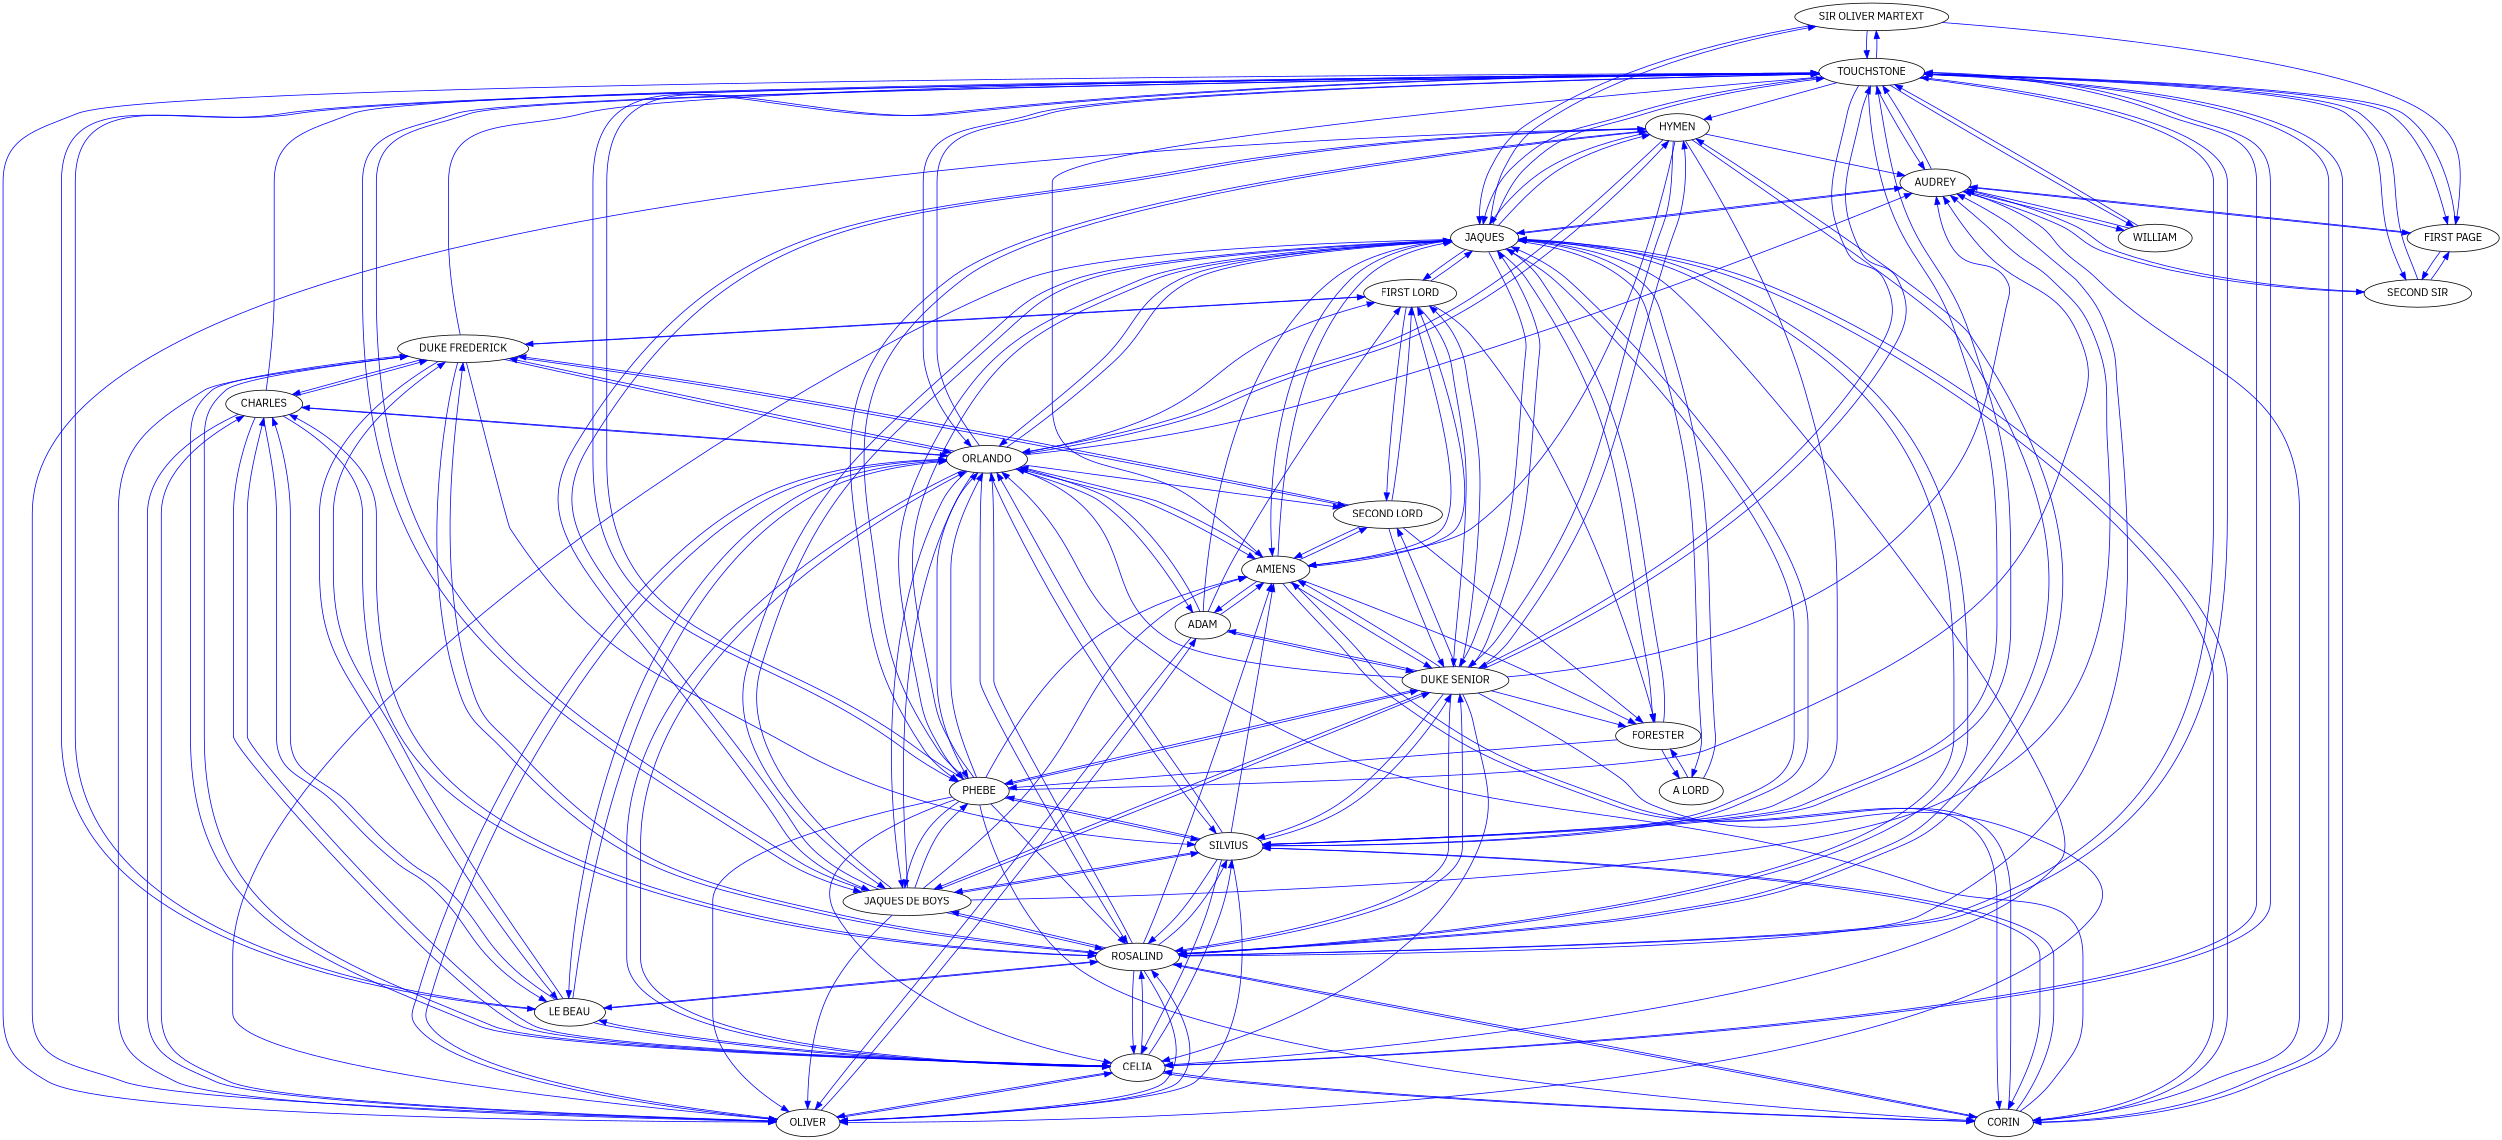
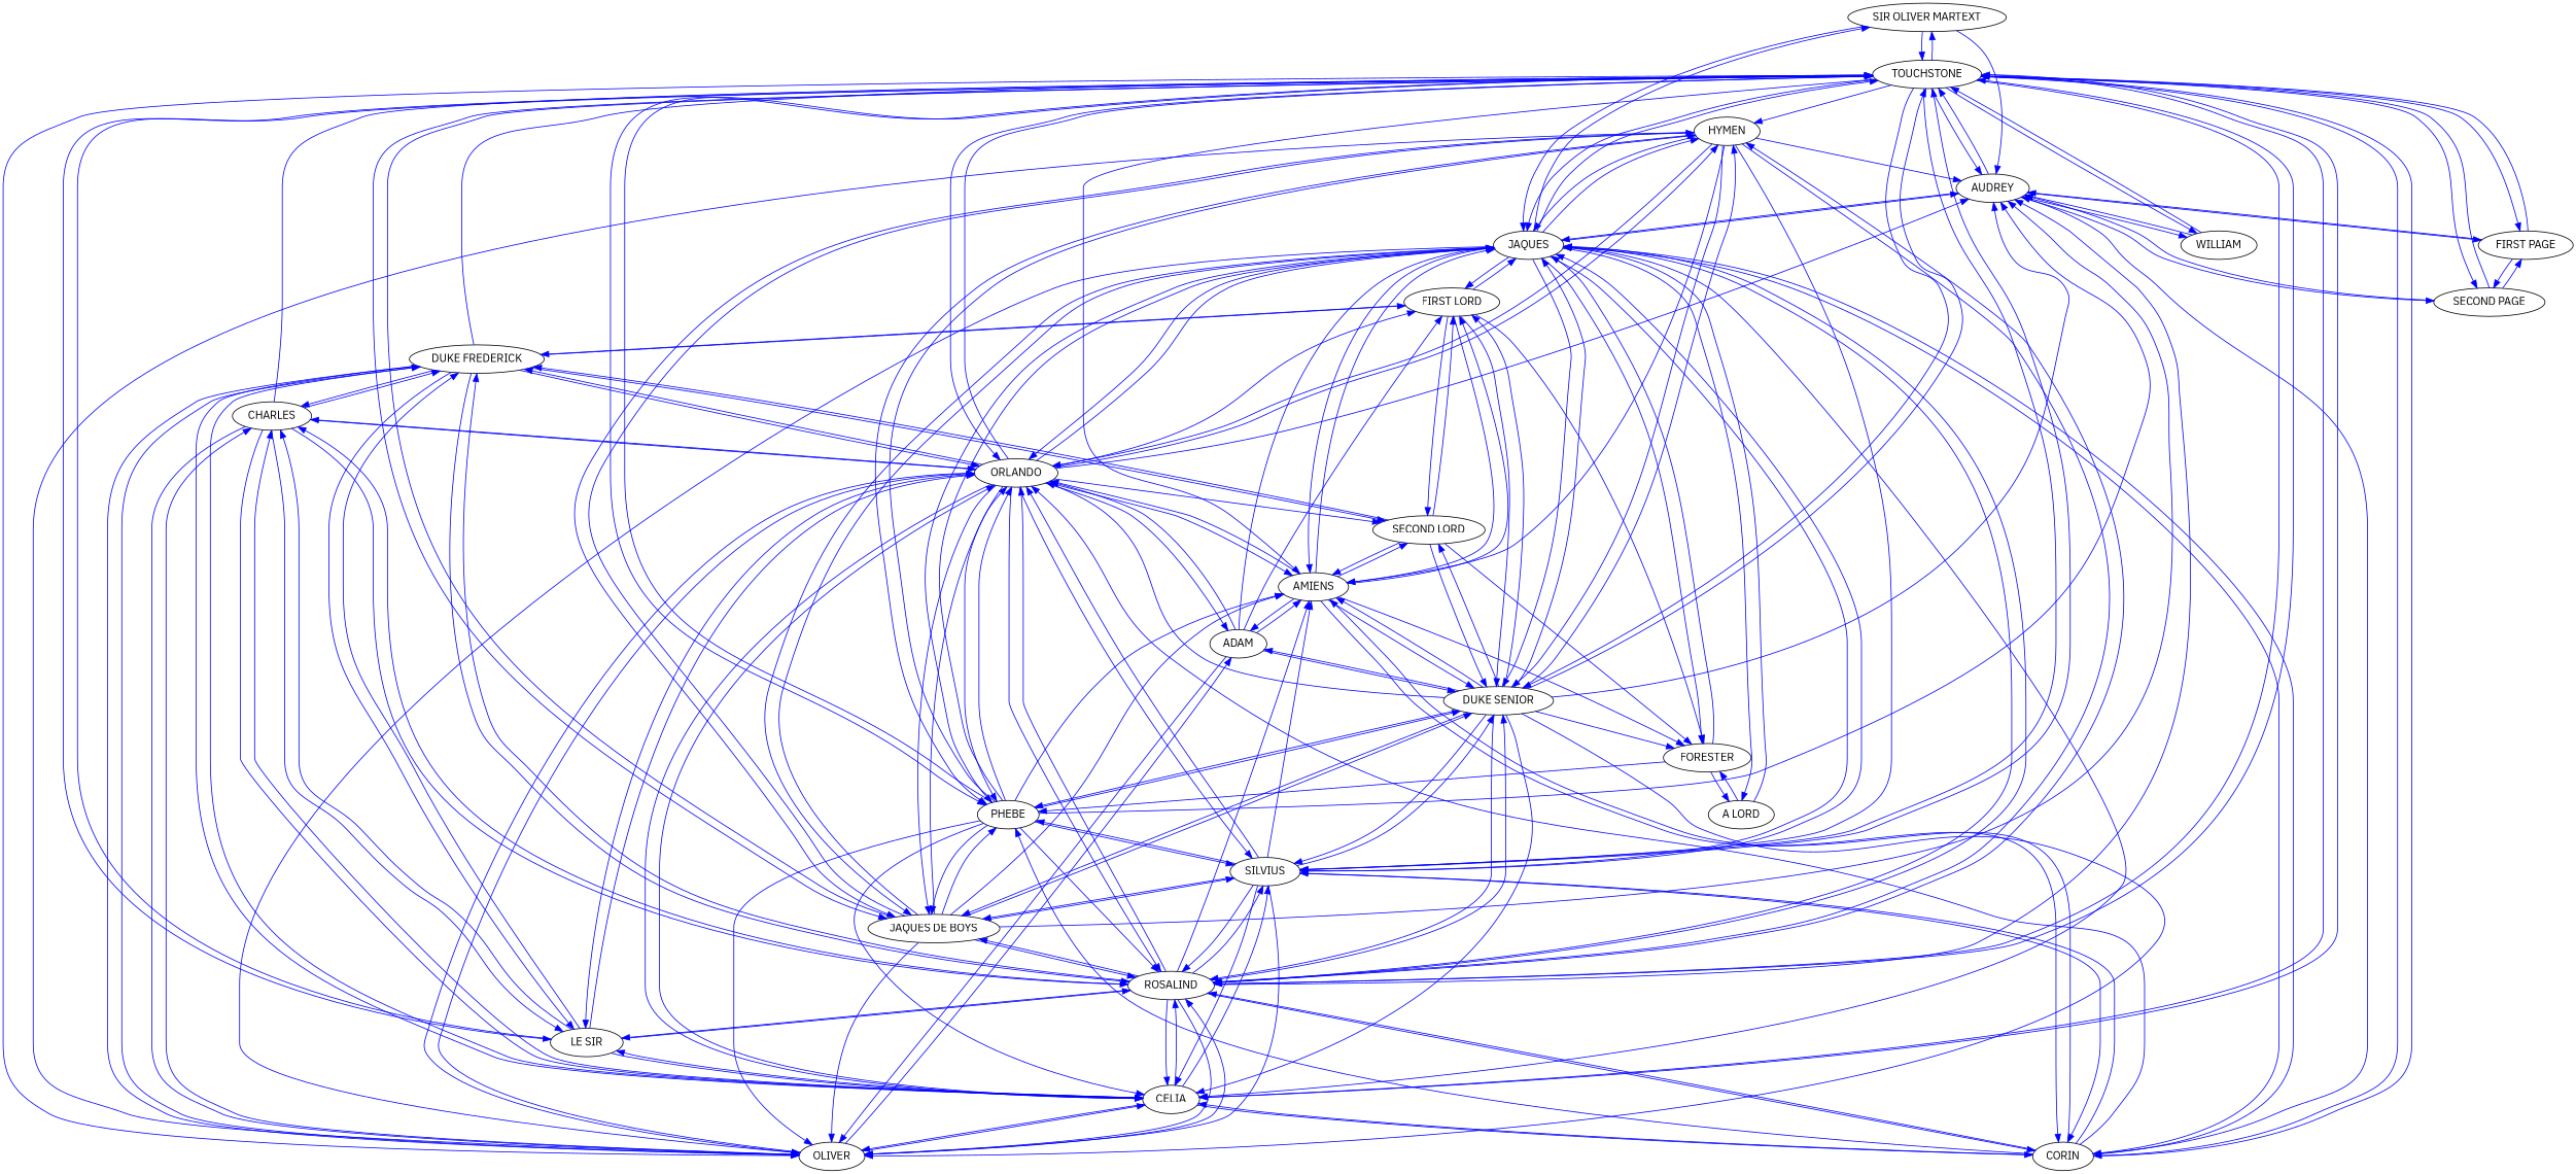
  strict digraph {
    fontname="IBM Plex Sans"
    node [fontname="IBM Plex Sans"]
    edge [color=blue fontname="IBM Plex Sans" weight=17]
    "SIR OLIVER MARTEXT"
    TOUCHSTONE
    AUDREY
    JAQUES
    AMIENS
    CELIA
    OLIVER
-   "SECOND PAGE" [label="SECOND SIR"]
+   "SECOND PAGE"
    WILLIAM
    "FIRST PAGE"
    ROSALIND
    CORIN
-   "LE BEAU"
+   "LE BEAU" [label="LE SIR"]
    "JAQUES DE BOYS"
    "DUKE SENIOR"
    ORLANDO
    PHEBE
    SILVIUS
    HYMEN
    FORESTER
    "A LORD"
    "FIRST LORD"
    ADAM
    "SECOND LORD"
    CHARLES
    "DUKE FREDERICK"
    "SIR OLIVER MARTEXT" -> TOUCHSTONE [weight=2]
-   "SIR OLIVER MARTEXT" -> "FIRST PAGE" [weight=2]
+   "SIR OLIVER MARTEXT" -> AUDREY [weight=2]
    "SIR OLIVER MARTEXT" -> JAQUES [weight=2]
    TOUCHSTONE -> "SIR OLIVER MARTEXT" [weight=24]
    TOUCHSTONE -> AUDREY [weight=165]
    TOUCHSTONE -> JAQUES [weight=115]
    TOUCHSTONE -> AMIENS [weight=49]
    TOUCHSTONE -> CELIA [weight=48]
    TOUCHSTONE -> OLIVER [weight=49]
    TOUCHSTONE -> "SECOND PAGE" [weight=9]
    TOUCHSTONE -> WILLIAM [weight=33]
    TOUCHSTONE -> "FIRST PAGE" [weight=9]
    TOUCHSTONE -> ROSALIND [weight=118]
    TOUCHSTONE -> CORIN [weight=80]
    TOUCHSTONE -> "LE BEAU" [weight=7]
    TOUCHSTONE -> "JAQUES DE BOYS" [weight=49]
    TOUCHSTONE -> "DUKE SENIOR" [weight=49]
    TOUCHSTONE -> ORLANDO [weight=113]
    TOUCHSTONE -> PHEBE [weight=49]
    TOUCHSTONE -> SILVIUS [weight=49]
    TOUCHSTONE -> HYMEN [weight=31]
    AUDREY -> TOUCHSTONE [weight=18]
    AUDREY -> JAQUES [weight=9]
    AUDREY -> "SECOND PAGE" [weight=3]
    AUDREY -> WILLIAM [weight=2]
    AUDREY -> "FIRST PAGE" [weight=3]
    JAQUES -> "SIR OLIVER MARTEXT" [weight=10]
    JAQUES -> TOUCHSTONE [weight=43]
    JAQUES -> AUDREY [weight=43]
    JAQUES -> AMIENS [weight=168]
    JAQUES -> CELIA [weight=37]
    JAQUES -> OLIVER [weight=29]
    JAQUES -> ROSALIND [weight=66]
    JAQUES -> CORIN [weight=40]
    JAQUES -> "JAQUES DE BOYS" [weight=29]
    JAQUES -> "DUKE SENIOR" [weight=128]
    JAQUES -> ORLANDO [weight=82]
    JAQUES -> PHEBE [weight=29]
    JAQUES -> SILVIUS [weight=29]
    JAQUES -> HYMEN [weight=15]
    JAQUES -> FORESTER [weight=8]
    JAQUES -> "A LORD" [weight=8]
    JAQUES -> "FIRST LORD" [weight=99]
    AMIENS -> JAQUES [weight=34]
    AMIENS -> CORIN
    AMIENS -> "DUKE SENIOR" [weight=20]
    AMIENS -> ORLANDO
    AMIENS -> FORESTER [weight=3]
    AMIENS -> "FIRST LORD" [weight=20]
    AMIENS -> ADAM
    AMIENS -> "SECOND LORD" [weight=3]
    CELIA -> TOUCHSTONE [weight=95]
    CELIA -> OLIVER [weight=18]
    CELIA -> ROSALIND [weight=276]
    CELIA -> CORIN [weight=39]
    CELIA -> "LE BEAU" [weight=32]
    CELIA -> ORLANDO [weight=97]
    CELIA -> SILVIUS [weight=1]
    CELIA -> CHARLES [weight=25]
    CELIA -> "DUKE FREDERICK" [weight=26]
    OLIVER -> CELIA [weight=79]
    OLIVER -> ROSALIND [weight=80]
    OLIVER -> ORLANDO [weight=22]
    OLIVER -> ADAM [weight=13]
    OLIVER -> CHARLES [weight=28]
    OLIVER -> "DUKE FREDERICK" [weight=2]
    "SECOND PAGE" -> TOUCHSTONE [weight=22]
    "SECOND PAGE" -> AUDREY [weight=22]
    "SECOND PAGE" -> "FIRST PAGE" [weight=22]
    WILLIAM -> TOUCHSTONE [weight=11]
    WILLIAM -> AUDREY [weight=11]
    "FIRST PAGE" -> TOUCHSTONE [weight=5]
    "FIRST PAGE" -> AUDREY [weight=5]
    "FIRST PAGE" -> "SECOND PAGE" [weight=5]
    ROSALIND -> TOUCHSTONE [weight=111]
    ROSALIND -> AUDREY [weight=27]
    ROSALIND -> JAQUES [weight=34]
    ROSALIND -> AMIENS [weight=43]
    ROSALIND -> CELIA [weight=571]
    ROSALIND -> OLIVER [weight=57]
    ROSALIND -> CORIN [weight=82]
    ROSALIND -> "LE BEAU" [weight=33]
    ROSALIND -> "JAQUES DE BOYS" [weight=43]
    ROSALIND -> "DUKE SENIOR" [weight=43]
    ROSALIND -> ORLANDO [weight=412]
    ROSALIND -> SILVIUS [weight=165]
    ROSALIND -> HYMEN [weight=27]
    ROSALIND -> CHARLES [weight=24]
    ROSALIND -> "DUKE FREDERICK" [weight=28]
    CORIN -> TOUCHSTONE [weight=58]
    CORIN -> AUDREY [weight=1]
    CORIN -> JAQUES [weight=1]
    CORIN -> AMIENS [weight=1]
    CORIN -> CELIA [weight=36]
    CORIN -> ROSALIND [weight=36]
    CORIN -> ORLANDO [weight=31]
    CORIN -> SILVIUS [weight=3]
    "LE BEAU" -> TOUCHSTONE [weight=46]
    "LE BEAU" -> CELIA [weight=24]
    "LE BEAU" -> ROSALIND [weight=24]
    "LE BEAU" -> ORLANDO [weight=25]
    "LE BEAU" -> CHARLES [weight=25]
    "LE BEAU" -> "DUKE FREDERICK" [weight=3]
    "JAQUES DE BOYS" -> TOUCHSTONE
    "JAQUES DE BOYS" -> AUDREY
    "JAQUES DE BOYS" -> JAQUES
    "JAQUES DE BOYS" -> AMIENS
    "JAQUES DE BOYS" -> OLIVER
    "JAQUES DE BOYS" -> ROSALIND
    "JAQUES DE BOYS" -> "DUKE SENIOR"
    "JAQUES DE BOYS" -> ORLANDO
    "JAQUES DE BOYS" -> PHEBE
    "JAQUES DE BOYS" -> SILVIUS
    "JAQUES DE BOYS" -> HYMEN
    "DUKE SENIOR" -> TOUCHSTONE [weight=25]
    "DUKE SENIOR" -> AUDREY [weight=25]
    "DUKE SENIOR" -> JAQUES [weight=74]
    "DUKE SENIOR" -> AMIENS [weight=111]
    "DUKE SENIOR" -> CELIA [weight=3]
    "DUKE SENIOR" -> OLIVER [weight=30]
    "DUKE SENIOR" -> ROSALIND [weight=28]
    "DUKE SENIOR" -> "JAQUES DE BOYS" [weight=30]
    "DUKE SENIOR" -> ORLANDO [weight=65]
    "DUKE SENIOR" -> PHEBE [weight=28]
    "DUKE SENIOR" -> SILVIUS [weight=28]
    "DUKE SENIOR" -> HYMEN [weight=21]
    "DUKE SENIOR" -> FORESTER [weight=29]
    "DUKE SENIOR" -> "FIRST LORD" [weight=81]
    "DUKE SENIOR" -> ADAM [weight=16]
    "DUKE SENIOR" -> "SECOND LORD" [weight=29]
    ORLANDO -> TOUCHSTONE [weight=38]
    ORLANDO -> AUDREY [weight=1]
    ORLANDO -> JAQUES [weight=64]
    ORLANDO -> AMIENS [weight=43]
    ORLANDO -> CELIA [weight=113]
    ORLANDO -> OLIVER [weight=52]
    ORLANDO -> ROSALIND [weight=136]
    ORLANDO -> "LE BEAU" [weight=34]
    ORLANDO -> "JAQUES DE BOYS" [weight=11]
    ORLANDO -> PHEBE [weight=15]
    ORLANDO -> SILVIUS [weight=15]
    ORLANDO -> HYMEN [weight=1]
    ORLANDO -> "FIRST LORD" [weight=32]
    ORLANDO -> ADAM [weight=99]
    ORLANDO -> "SECOND LORD" [weight=43]
    ORLANDO -> CHARLES [weight=37]
    ORLANDO -> "DUKE FREDERICK" [weight=20]
    PHEBE -> TOUCHSTONE [weight=4]
    PHEBE -> AUDREY [weight=4]
    PHEBE -> JAQUES [weight=6]
    PHEBE -> AMIENS [weight=6]
    PHEBE -> CELIA [weight=29]
    PHEBE -> OLIVER [weight=6]
    PHEBE -> ROSALIND [weight=41]
-   PHEBE -> CORIN [weight=27]
+   CORIN -> PHEBE [weight=27]
    PHEBE -> "JAQUES DE BOYS" [weight=6]
    PHEBE -> "DUKE SENIOR" [weight=6]
    PHEBE -> ORLANDO [weight=14]
    PHEBE -> SILVIUS [weight=86]
    PHEBE -> HYMEN [weight=4]
    SILVIUS -> TOUCHSTONE [weight=19]
    SILVIUS -> JAQUES [weight=1]
    SILVIUS -> AMIENS [weight=1]
    SILVIUS -> CELIA [weight=39]
    SILVIUS -> OLIVER [weight=1]
    SILVIUS -> ROSALIND [weight=51]
    SILVIUS -> CORIN [weight=24]
    SILVIUS -> "JAQUES DE BOYS" [weight=1]
    SILVIUS -> "DUKE SENIOR" [weight=1]
    SILVIUS -> ORLANDO [weight=13]
    SILVIUS -> PHEBE [weight=42]
    HYMEN -> AUDREY [weight=31]
    HYMEN -> JAQUES [weight=31]
    HYMEN -> AMIENS [weight=31]
    HYMEN -> OLIVER [weight=31]
    HYMEN -> ROSALIND [weight=31]
    HYMEN -> "JAQUES DE BOYS" [weight=31]
    HYMEN -> "DUKE SENIOR" [weight=31]
    HYMEN -> ORLANDO [weight=31]
    HYMEN -> PHEBE [weight=31]
    HYMEN -> SILVIUS [weight=31]
    FORESTER -> JAQUES [weight=10]
    FORESTER -> PHEBE [weight=107]
    FORESTER -> "A LORD" [weight=10]
    "A LORD" -> JAQUES [weight=1]
    "A LORD" -> FORESTER [weight=1]
    "FIRST LORD" -> JAQUES [weight=1]
    "FIRST LORD" -> AMIENS [weight=42]
    "FIRST LORD" -> "DUKE SENIOR" [weight=42]
    "FIRST LORD" -> FORESTER [weight=39]
    "FIRST LORD" -> "SECOND LORD" [weight=43]
    "FIRST LORD" -> "DUKE FREDERICK" [weight=4]
    ADAM -> JAQUES [weight=2]
    ADAM -> AMIENS [weight=2]
    ADAM -> OLIVER [weight=5]
    ADAM -> "DUKE SENIOR" [weight=2]
    ADAM -> ORLANDO [weight=65]
    ADAM -> "FIRST LORD" [weight=2]
    "SECOND LORD" -> AMIENS [weight=2]
    "SECOND LORD" -> "DUKE SENIOR" [weight=2]
    "SECOND LORD" -> FORESTER [weight=2]
    "SECOND LORD" -> "FIRST LORD" [weight=11]
    "SECOND LORD" -> "DUKE FREDERICK" [weight=9]
    CHARLES -> TOUCHSTONE [weight=5]
    CHARLES -> CELIA [weight=5]
    CHARLES -> OLIVER [weight=36]
    CHARLES -> ROSALIND [weight=5]
    CHARLES -> "LE BEAU" [weight=5]
    CHARLES -> ORLANDO [weight=5]
    CHARLES -> "DUKE FREDERICK" [weight=5]
    "DUKE FREDERICK" -> TOUCHSTONE [weight=21]
    "DUKE FREDERICK" -> CELIA [weight=45]
-   "DUKE FREDERICK" -> SILVIUS [weight=16]
+   "DUKE FREDERICK" -> OLIVER [weight=16]
    "DUKE FREDERICK" -> ROSALIND [weight=45]
    "DUKE FREDERICK" -> "LE BEAU" [weight=21]
    "DUKE FREDERICK" -> ORLANDO [weight=21]
    "DUKE FREDERICK" -> "FIRST LORD" [weight=8]
    "DUKE FREDERICK" -> "SECOND LORD" [weight=8]
    "DUKE FREDERICK" -> CHARLES [weight=21]
  }
